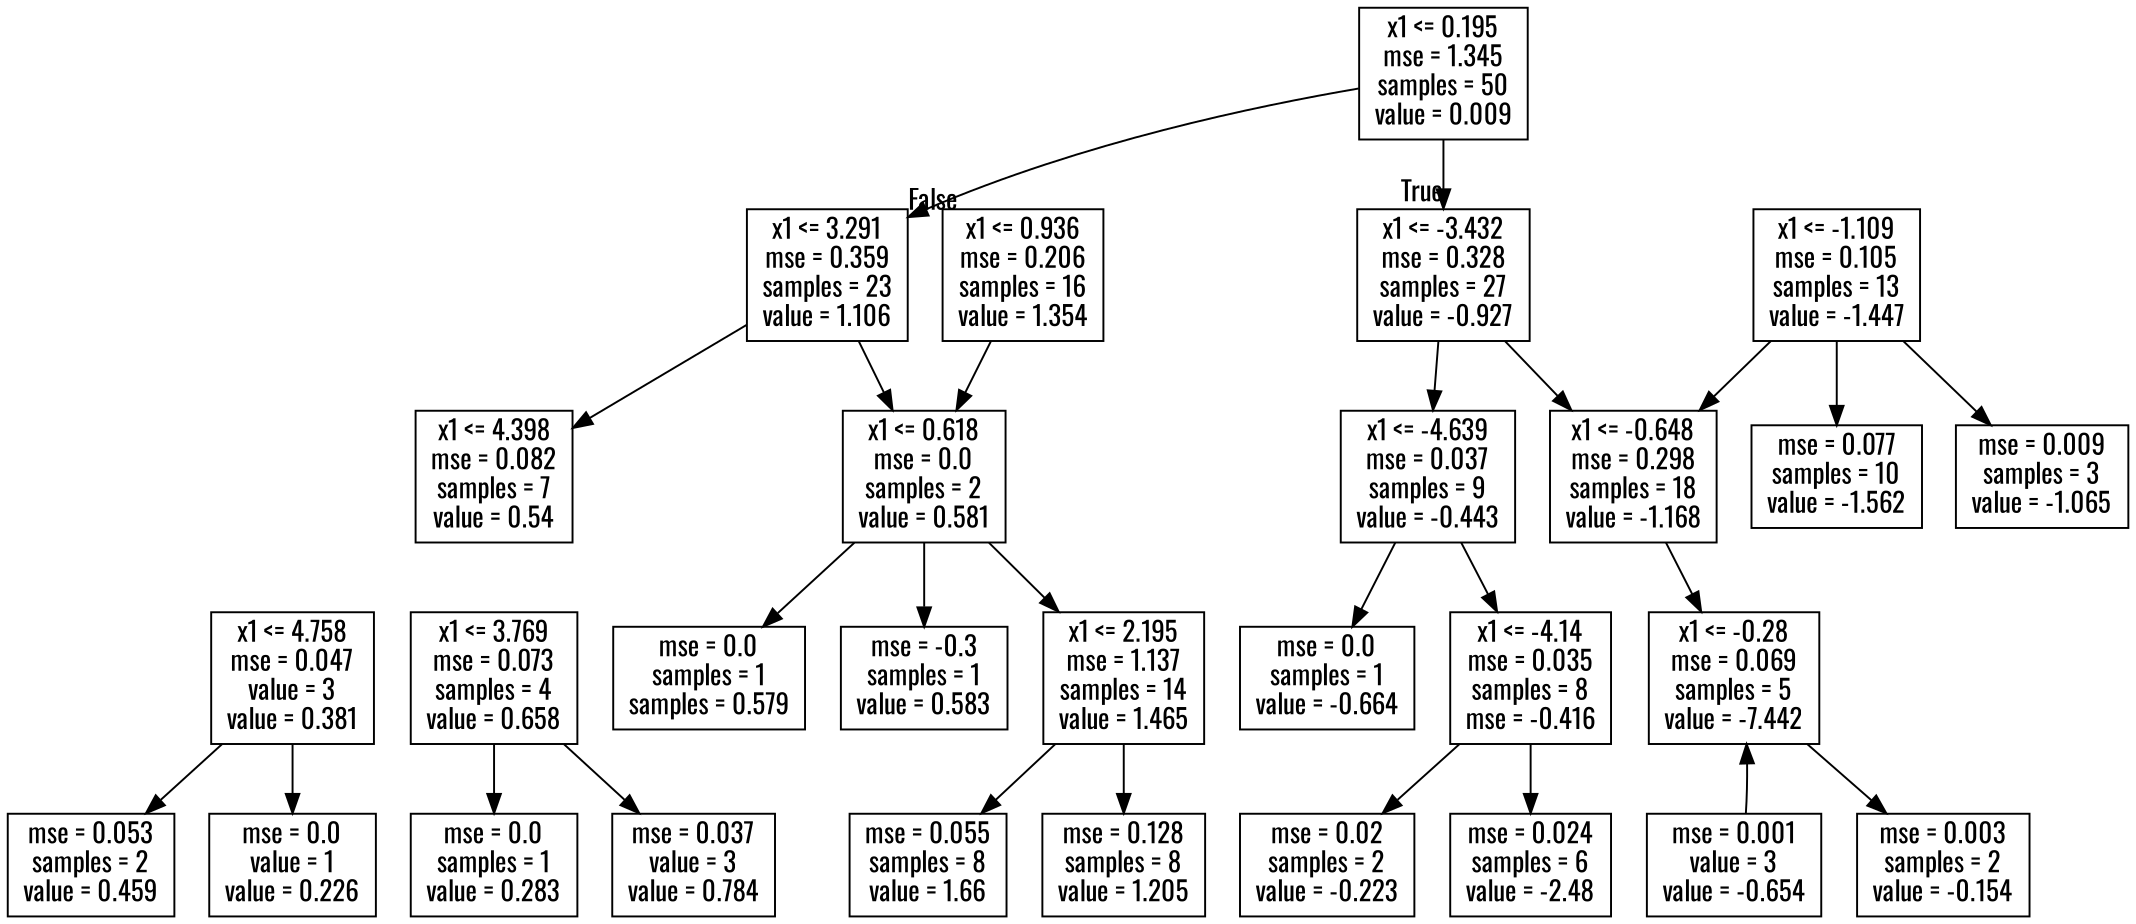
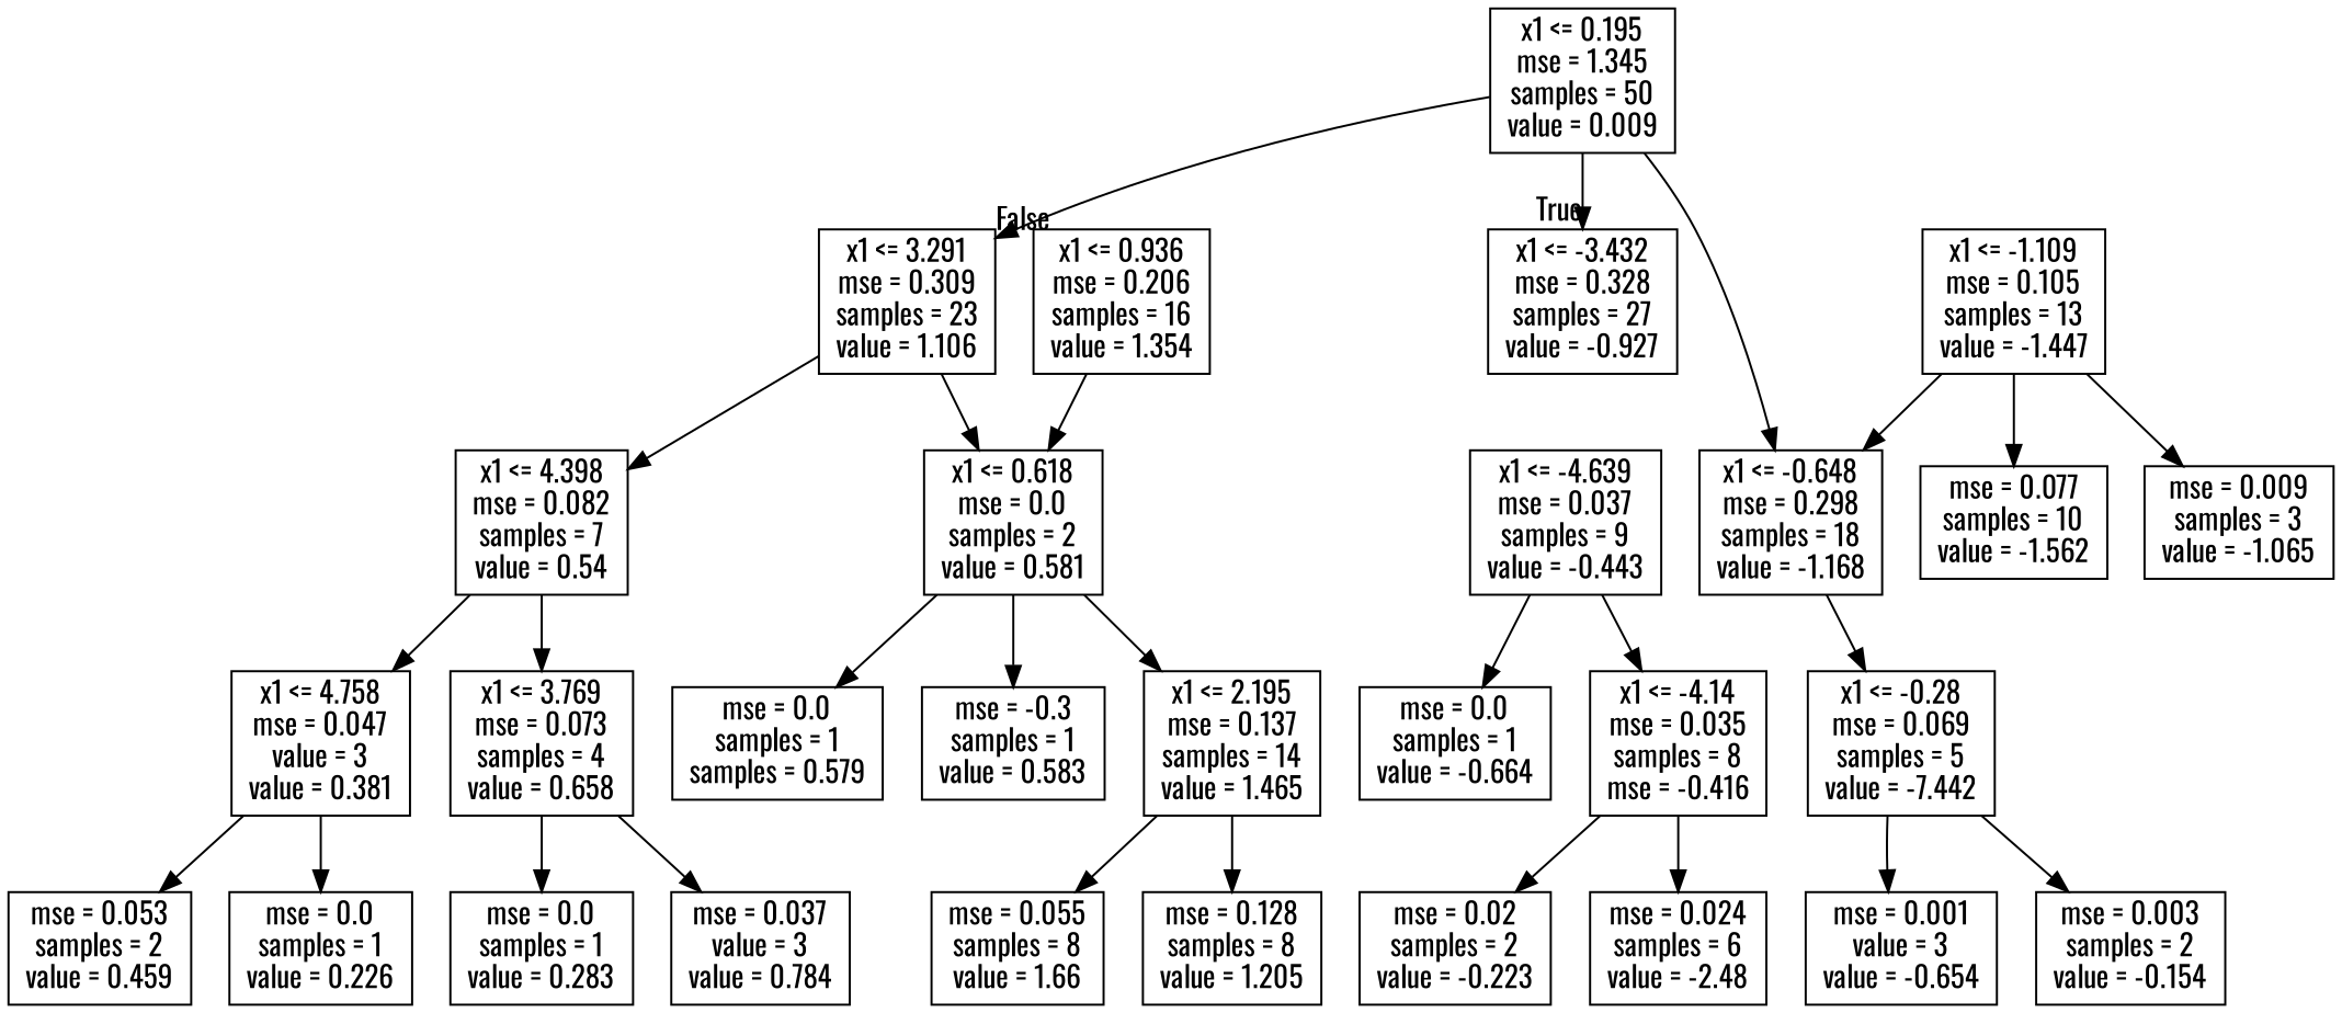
  digraph {
    fontname=Oswald
    node [fontname=Oswald shape=box]
    edge [fontname=Oswald]
    n1 [label="x1 <= 0.195\nmse = 1.345\nsamples = 50\nvalue = 0.009"]
    n2 [label="x1 <= -3.432\nmse = 0.328\nsamples = 27\nvalue = -0.927"]
-   n3 [label="x1 <= 3.291\nmse = 0.359\nsamples = 23\nvalue = 1.106"]
+   n3 [label="x1 <= 3.291\nmse = 0.309\nsamples = 23\nvalue = 1.106"]
    n4 [label="x1 <= -4.639\nmse = 0.037\nsamples = 9\nvalue = -0.443"]
    n5 [label="x1 <= -0.648\nmse = 0.298\nsamples = 18\nvalue = -1.168"]
    n6 [label="x1 <= 4.398\nmse = 0.082\nsamples = 7\nvalue = 0.54"]
    n7 [label="x1 <= 0.618\nmse = 0.0\nsamples = 2\nvalue = 0.581"]
    n8 [label="mse = 0.0\nsamples = 1\nvalue = -0.664"]
    n9 [label="x1 <= -4.14\nmse = 0.035\nsamples = 8\nmse = -0.416"]
    n10 [label="x1 <= -0.28\nmse = 0.069\nsamples = 5\nvalue = -7.442"]
    n11 [label="mse = 0.02\nsamples = 2\nvalue = -0.223"]
    n12 [label="mse = 0.024\nsamples = 6\nvalue = -2.48"]
    n13 [label="x1 <= -1.109\nmse = 0.105\nsamples = 13\nvalue = -1.447"]
    n14 [label="mse = 0.077\nsamples = 10\nvalue = -1.562"]
    n15 [label="mse = 0.009\nsamples = 3\nvalue = -1.065"]
    n16 [label="mse = 0.001\nvalue = 3\nvalue = -0.654"]
    n17 [label="mse = 0.003\nsamples = 2\nvalue = -0.154"]
    n18 [label="x1 <= 0.936\nmse = 0.206\nsamples = 16\nvalue = 1.354"]
    n19 [label="x1 <= 3.769\nmse = 0.073\nsamples = 4\nvalue = 0.658"]
    n20 [label="x1 <= 4.758\nmse = 0.047\nvalue = 3\nvalue = 0.381"]
-   n21 [label="x1 <= 2.195\nmse = 1.137\nsamples = 14\nvalue = 1.465"]
+   n21 [label="x1 <= 2.195\nmse = 0.137\nsamples = 14\nvalue = 1.465"]
    n22 [label="mse = 0.0\nsamples = 1\nsamples = 0.579"]
    n23 [label="mse = -0.3\nsamples = 1\nvalue = 0.583"]
    n24 [label="mse = 0.055\nsamples = 8\nvalue = 1.66"]
    n25 [label="mse = 0.128\nsamples = 8\nvalue = 1.205"]
    n26 [label="mse = 0.0\nsamples = 1\nvalue = 0.283"]
    n27 [label="mse = 0.037\nvalue = 3\nvalue = 0.784"]
    n28 [label="mse = 0.053\nsamples = 2\nvalue = 0.459"]
-   n29 [label="mse = 0.0\nvalue = 1\nvalue = 0.226"]
+   n29 [label="mse = 0.0\nsamples = 1\nvalue = 0.226"]
    n1 -> n2 [headlabel=True labelangle=45 labeldistance=2.5]
    n1 -> n3 [headlabel=False labelangle=-45 labeldistance=2.5]
-   n2 -> n4
-   n2 -> n5
+   n1 -> n5
    n3 -> n6
    n3 -> n7
    n4 -> n8
    n4 -> n9
    n5 -> n10
+   n6 -> n19
+   n6 -> n20
    n7 -> n21
    n7 -> n22
    n7 -> n23
    n9 -> n11
    n9 -> n12
-   n16 -> n10
+   n10 -> n16
    n10 -> n17
    n13 -> n5
    n13 -> n14
    n13 -> n15
    n18 -> n7
    n19 -> n26
    n19 -> n27
    n20 -> n28
    n20 -> n29
    n21 -> n24
    n21 -> n25
  }
